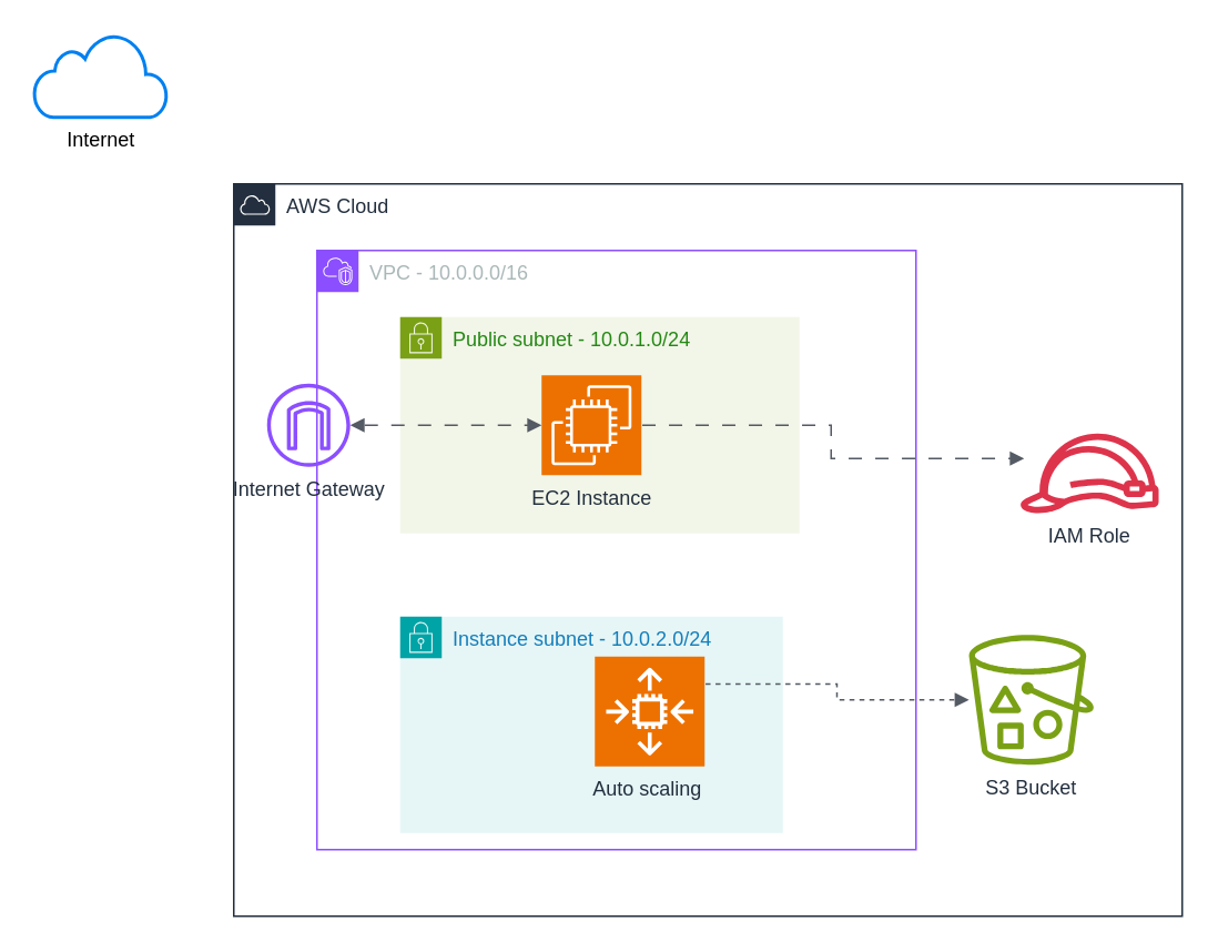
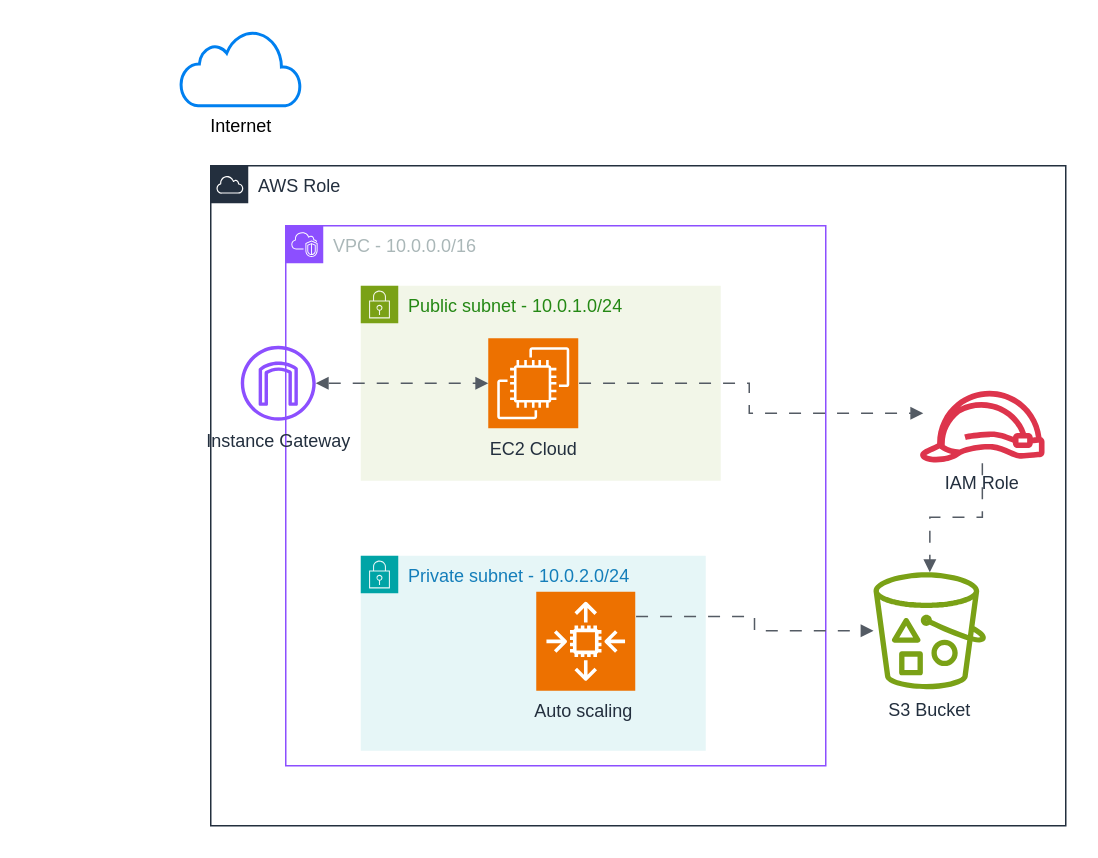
  <mxCell id="0" />
  <mxCell id="1" parent="0" />
- <mxCell id="2" value="AWS Cloud" style="points=[[0,0],[0.25,0],[0.5,0],[0.75,0],[1,0],[1,0.25],[1,0.5],[1,0.75],[1,1],[0.75,1],[0.5,1],[0.25,1],[0,1],[0,0.75],[0,0.5],[0,0.25]];outlineConnect=0;gradientColor=none;html=1;whiteSpace=wrap;fontSize=12;fontStyle=0;container=1;pointerEvents=0;collapsible=0;recursiveResize=0;shape=mxgraph.aws4.group;grIcon=mxgraph.aws4.group_aws_cloud;strokeColor=#232F3E;fillColor=none;verticalAlign=top;align=left;spacingLeft=30;fontColor=#232F3E;dashed=0;" vertex="1" parent="1"><mxGeometry x="140" y="110" width="570" height="440" as="geometry" /></mxCell>
+ <mxCell id="2" value="AWS Role" style="points=[[0,0],[0.25,0],[0.5,0],[0.75,0],[1,0],[1,0.25],[1,0.5],[1,0.75],[1,1],[0.75,1],[0.5,1],[0.25,1],[0,1],[0,0.75],[0,0.5],[0,0.25]];outlineConnect=0;gradientColor=none;html=1;whiteSpace=wrap;fontSize=12;fontStyle=0;container=1;pointerEvents=0;collapsible=0;recursiveResize=0;shape=mxgraph.aws4.group;grIcon=mxgraph.aws4.group_aws_cloud;strokeColor=#232F3E;fillColor=none;verticalAlign=top;align=left;spacingLeft=30;fontColor=#232F3E;dashed=0;" vertex="1" parent="1"><mxGeometry x="140" y="110" width="570" height="440" as="geometry" /></mxCell>
  <mxCell id="3" value="VPC - 10.0.0.0/16" style="points=[[0,0],[0.25,0],[0.5,0],[0.75,0],[1,0],[1,0.25],[1,0.5],[1,0.75],[1,1],[0.75,1],[0.5,1],[0.25,1],[0,1],[0,0.75],[0,0.5],[0,0.25]];outlineConnect=0;gradientColor=none;html=1;whiteSpace=wrap;fontSize=12;fontStyle=0;container=1;pointerEvents=0;collapsible=0;recursiveResize=0;shape=mxgraph.aws4.group;grIcon=mxgraph.aws4.group_vpc2;strokeColor=#8C4FFF;fillColor=none;verticalAlign=top;align=left;spacingLeft=30;fontColor=#AAB7B8;dashed=0;" vertex="1" parent="2"><mxGeometry x="50" y="40" width="360" height="360" as="geometry" /></mxCell>
  <mxCell id="4" value="Public subnet - 10.0.1.0/24" style="points=[[0,0],[0.25,0],[0.5,0],[0.75,0],[1,0],[1,0.25],[1,0.5],[1,0.75],[1,1],[0.75,1],[0.5,1],[0.25,1],[0,1],[0,0.75],[0,0.5],[0,0.25]];outlineConnect=0;gradientColor=none;html=1;whiteSpace=wrap;fontSize=12;fontStyle=0;container=1;pointerEvents=0;collapsible=0;recursiveResize=0;shape=mxgraph.aws4.group;grIcon=mxgraph.aws4.group_security_group;grStroke=0;strokeColor=#7AA116;fillColor=#F2F6E8;verticalAlign=top;align=left;spacingLeft=30;fontColor=#248814;dashed=0;" vertex="1" parent="3"><mxGeometry x="50" y="40" width="240" height="130" as="geometry" /></mxCell>
- <mxCell id="5" value="EC2 Instance" style="sketch=0;points=[[0,0,0],[0.25,0,0],[0.5,0,0],[0.75,0,0],[1,0,0],[0,1,0],[0.25,1,0],[0.5,1,0],[0.75,1,0],[1,1,0],[0,0.25,0],[0,0.5,0],[0,0.75,0],[1,0.25,0],[1,0.5,0],[1,0.75,0]];outlineConnect=0;fontColor=#232F3E;fillColor=#ED7100;strokeColor=#ffffff;dashed=0;verticalLabelPosition=bottom;verticalAlign=top;align=center;html=1;fontSize=12;fontStyle=0;aspect=fixed;shape=mxgraph.aws4.resourceIcon;resIcon=mxgraph.aws4.ec2;" vertex="1" parent="4"><mxGeometry x="85" y="35" width="60" height="60" as="geometry" /></mxCell>
- <mxCell id="6" value="Instance subnet - 10.0.2.0/24" style="points=[[0,0],[0.25,0],[0.5,0],[0.75,0],[1,0],[1,0.25],[1,0.5],[1,0.75],[1,1],[0.75,1],[0.5,1],[0.25,1],[0,1],[0,0.75],[0,0.5],[0,0.25]];outlineConnect=0;gradientColor=none;html=1;whiteSpace=wrap;fontSize=12;fontStyle=0;container=1;pointerEvents=0;collapsible=0;recursiveResize=0;shape=mxgraph.aws4.group;grIcon=mxgraph.aws4.group_security_group;grStroke=0;strokeColor=#00A4A6;fillColor=#E6F6F7;verticalAlign=top;align=left;spacingLeft=30;fontColor=#147EBA;dashed=0;" vertex="1" parent="3"><mxGeometry x="50" y="220" width="230" height="130" as="geometry" /></mxCell>
+ <mxCell id="5" value="EC2 Cloud" style="sketch=0;points=[[0,0,0],[0.25,0,0],[0.5,0,0],[0.75,0,0],[1,0,0],[0,1,0],[0.25,1,0],[0.5,1,0],[0.75,1,0],[1,1,0],[0,0.25,0],[0,0.5,0],[0,0.75,0],[1,0.25,0],[1,0.5,0],[1,0.75,0]];outlineConnect=0;fontColor=#232F3E;fillColor=#ED7100;strokeColor=#ffffff;dashed=0;verticalLabelPosition=bottom;verticalAlign=top;align=center;html=1;fontSize=12;fontStyle=0;aspect=fixed;shape=mxgraph.aws4.resourceIcon;resIcon=mxgraph.aws4.ec2;" vertex="1" parent="4"><mxGeometry x="85" y="35" width="60" height="60" as="geometry" /></mxCell>
+ <mxCell id="6" value="Private subnet - 10.0.2.0/24" style="points=[[0,0],[0.25,0],[0.5,0],[0.75,0],[1,0],[1,0.25],[1,0.5],[1,0.75],[1,1],[0.75,1],[0.5,1],[0.25,1],[0,1],[0,0.75],[0,0.5],[0,0.25]];outlineConnect=0;gradientColor=none;html=1;whiteSpace=wrap;fontSize=12;fontStyle=0;container=1;pointerEvents=0;collapsible=0;recursiveResize=0;shape=mxgraph.aws4.group;grIcon=mxgraph.aws4.group_security_group;grStroke=0;strokeColor=#00A4A6;fillColor=#E6F6F7;verticalAlign=top;align=left;spacingLeft=30;fontColor=#147EBA;dashed=0;" vertex="1" parent="3"><mxGeometry x="50" y="220" width="230" height="130" as="geometry" /></mxCell>
  <mxCell id="7" value="Auto scaling&amp;nbsp;" style="sketch=0;points=[[0,0,0],[0.25,0,0],[0.5,0,0],[0.75,0,0],[1,0,0],[0,1,0],[0.25,1,0],[0.5,1,0],[0.75,1,0],[1,1,0],[0,0.25,0],[0,0.5,0],[0,0.75,0],[1,0.25,0],[1,0.5,0],[1,0.75,0]];outlineConnect=0;fontColor=#232F3E;fillColor=#ED7100;strokeColor=#ffffff;dashed=0;verticalLabelPosition=bottom;verticalAlign=top;align=center;html=1;fontSize=12;fontStyle=0;aspect=fixed;shape=mxgraph.aws4.resourceIcon;resIcon=mxgraph.aws4.auto_scaling2;" vertex="1" parent="6"><mxGeometry x="117" y="24" width="66" height="66" as="geometry" /></mxCell>
  <mxCell id="8" value="IAM Role" style="sketch=0;outlineConnect=0;fontColor=#232F3E;gradientColor=none;fillColor=#DD344C;strokeColor=none;dashed=0;verticalLabelPosition=bottom;verticalAlign=top;align=center;html=1;fontSize=12;fontStyle=0;aspect=fixed;pointerEvents=1;shape=mxgraph.aws4.role;" vertex="1" parent="2"><mxGeometry x="472" y="150" width="84.7" height="47.78" as="geometry" /></mxCell>
  <mxCell id="9" value="S3 Bucket" style="sketch=0;outlineConnect=0;fontColor=#232F3E;gradientColor=none;fillColor=#7AA116;strokeColor=none;dashed=0;verticalLabelPosition=bottom;verticalAlign=top;align=center;html=1;fontSize=12;fontStyle=0;aspect=fixed;pointerEvents=1;shape=mxgraph.aws4.bucket_with_objects;" vertex="1" parent="2"><mxGeometry x="441.85" y="271" width="75" height="78" as="geometry" /></mxCell>
  <mxCell id="10" value="" style="edgeStyle=orthogonalEdgeStyle;html=1;endArrow=block;elbow=vertical;startArrow=none;endFill=1;strokeColor=#545B64;rounded=0;exitX=1;exitY=0.5;exitDx=0;exitDy=0;exitPerimeter=0;entryX=0.026;entryY=0.314;entryDx=0;entryDy=0;entryPerimeter=0;flowAnimation=1;" edge="1" parent="2" source="5" target="8"><mxGeometry width="100" relative="1" as="geometry"><mxPoint x="260" y="150" as="sourcePoint" /><mxPoint x="360" y="150" as="targetPoint" /></mxGeometry></mxCell>
- <mxCell id="12" value="" style="edgeStyle=orthogonalEdgeStyle;html=1;endArrow=block;elbow=vertical;startArrow=none;endFill=1;strokeColor=#545B64;rounded=0;exitX=1;exitY=0.25;exitDx=0;exitDy=0;exitPerimeter=0;flowAnimation=1;dashed=1;" edge="1" parent="2" source="7" target="9"><mxGeometry width="100" relative="1" as="geometry"><mxPoint x="279" y="310" as="sourcePoint" /><mxPoint x="379" y="310" as="targetPoint" /></mxGeometry></mxCell>
- <mxCell id="13" value="Internet" style="html=1;verticalLabelPosition=bottom;align=center;labelBackgroundColor=#ffffff;verticalAlign=top;strokeWidth=2;strokeColor=#0080F0;shadow=0;dashed=0;shape=mxgraph.ios7.icons.cloud;" vertex="1" parent="1"><mxGeometry x="20" y="20" width="80" height="50" as="geometry" /></mxCell>
- <mxCell id="14" value="Internet Gateway" style="sketch=0;outlineConnect=0;fontColor=#232F3E;gradientColor=none;fillColor=#8C4FFF;strokeColor=none;dashed=0;verticalLabelPosition=bottom;verticalAlign=top;align=center;html=1;fontSize=12;fontStyle=0;aspect=fixed;pointerEvents=1;shape=mxgraph.aws4.internet_gateway;" vertex="1" parent="1"><mxGeometry x="160" y="230" width="50" height="50" as="geometry" /></mxCell>
+ <mxCell id="11" value="" style="edgeStyle=orthogonalEdgeStyle;html=1;endArrow=block;elbow=vertical;startArrow=none;endFill=1;strokeColor=#545B64;rounded=0;flowAnimation=1;" edge="1" parent="2" source="8" target="9"><mxGeometry width="100" relative="1" as="geometry"><mxPoint x="440" y="230" as="sourcePoint" /><mxPoint x="540" y="230" as="targetPoint" /></mxGeometry></mxCell>
+ <mxCell id="12" value="" style="edgeStyle=orthogonalEdgeStyle;html=1;endArrow=block;elbow=vertical;startArrow=none;endFill=1;strokeColor=#545B64;rounded=0;exitX=1;exitY=0.25;exitDx=0;exitDy=0;exitPerimeter=0;flowAnimation=1;" edge="1" parent="2" source="7" target="9"><mxGeometry width="100" relative="1" as="geometry"><mxPoint x="279" y="310" as="sourcePoint" /><mxPoint x="379" y="310" as="targetPoint" /></mxGeometry></mxCell>
+ <mxCell id="13" value="Internet" style="html=1;verticalLabelPosition=bottom;align=center;labelBackgroundColor=#ffffff;verticalAlign=top;strokeWidth=2;strokeColor=#0080F0;shadow=0;dashed=0;shape=mxgraph.ios7.icons.cloud;" vertex="1" parent="1"><mxGeometry x="120" y="20" width="80" height="50" as="geometry" /></mxCell>
+ <mxCell id="14" value="Instance Gateway" style="sketch=0;outlineConnect=0;fontColor=#232F3E;gradientColor=none;fillColor=#8C4FFF;strokeColor=none;dashed=0;verticalLabelPosition=bottom;verticalAlign=top;align=center;html=1;fontSize=12;fontStyle=0;aspect=fixed;pointerEvents=1;shape=mxgraph.aws4.internet_gateway;" vertex="1" parent="1"><mxGeometry x="160" y="230" width="50" height="50" as="geometry" /></mxCell>
  <mxCell id="15" value="" style="edgeStyle=orthogonalEdgeStyle;html=1;endArrow=block;elbow=vertical;startArrow=block;startFill=1;endFill=1;strokeColor=#545B64;rounded=0;entryX=0;entryY=0.5;entryDx=0;entryDy=0;entryPerimeter=0;flowAnimation=1;" edge="1" parent="1" source="14" target="5"><mxGeometry width="100" relative="1" as="geometry"><mxPoint x="210" y="250" as="sourcePoint" /><mxPoint x="310" y="250" as="targetPoint" /></mxGeometry></mxCell>
